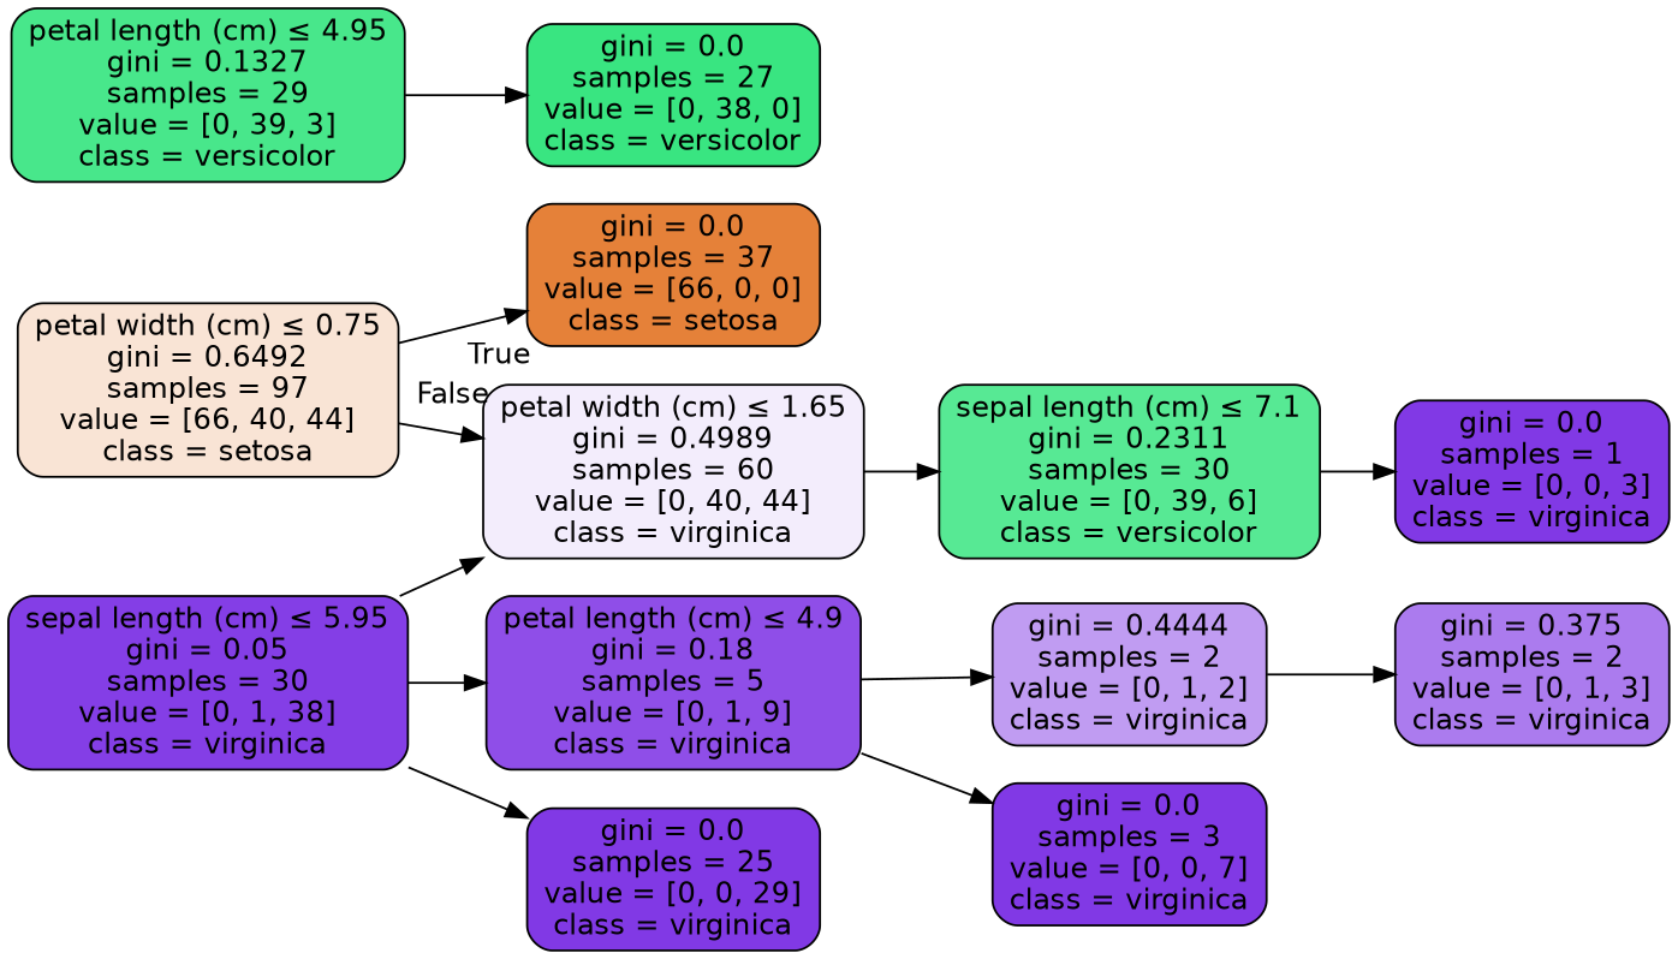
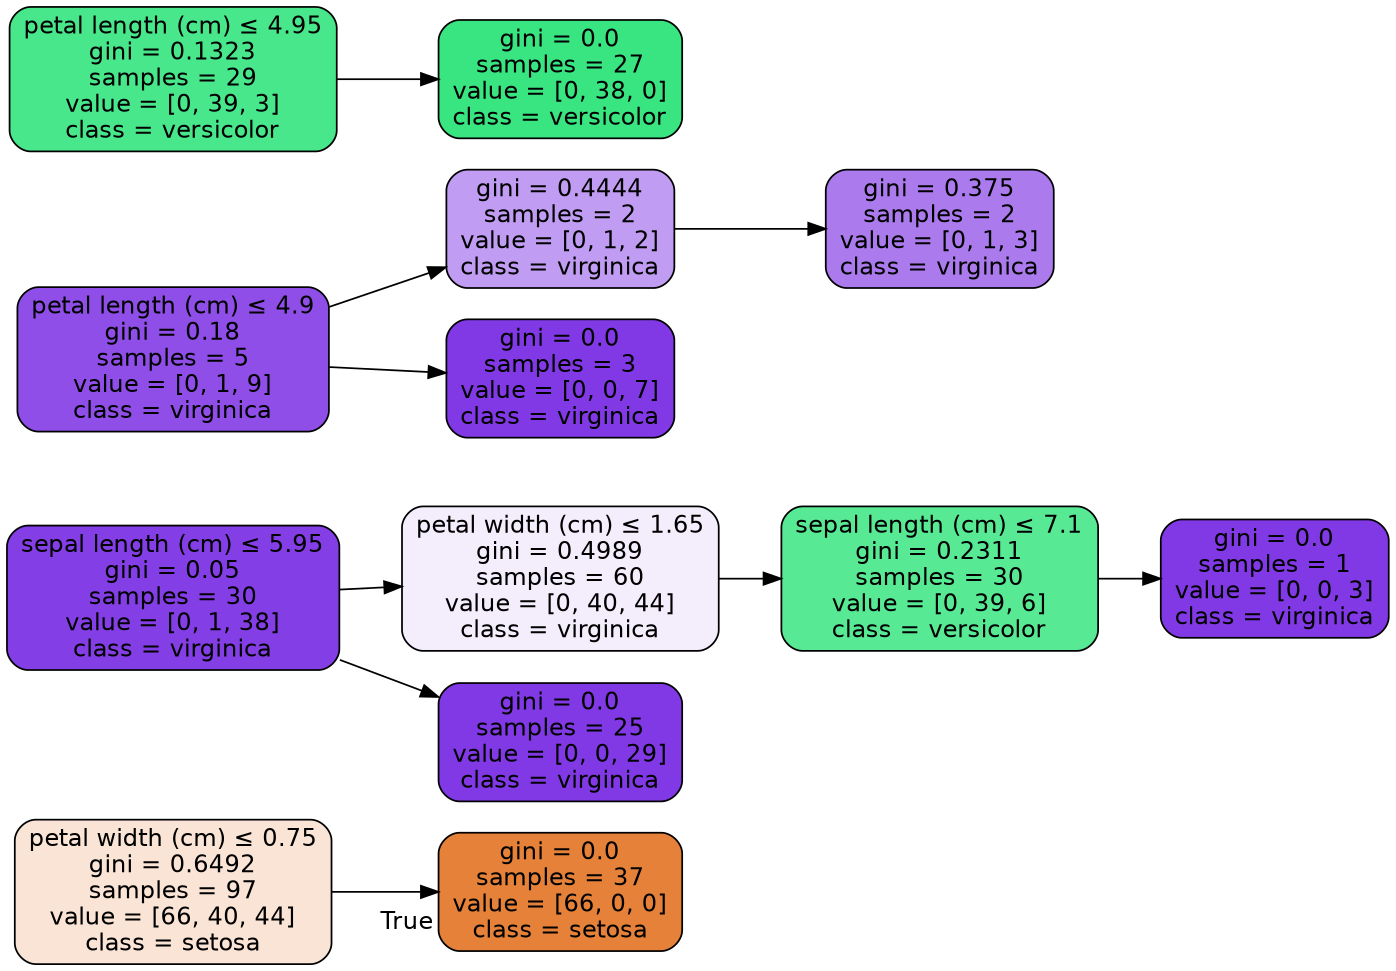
  digraph {
    rankdir=LR
    node [color=black fillcolor="#8139e5ff" fontname=helvetica shape=box style="filled, rounded"]
    edge [fontname=helvetica]
    n1 [fillcolor="#e5813935" label=<petal width (cm) &le; 0.75<br/>gini = 0.6492<br/>samples = 97<br/>value = [66, 40, 44]<br/>class = setosa>]
    n2 [fillcolor="#e58139ff" label=<gini = 0.0<br/>samples = 37<br/>value = [66, 0, 0]<br/>class = setosa>]
    n3 [fillcolor="#8139e517" label=<petal width (cm) &le; 1.65<br/>gini = 0.4989<br/>samples = 60<br/>value = [0, 40, 44]<br/>class = virginica>]
    n4 [fillcolor="#39e581d8" label=<sepal length (cm) &le; 7.1<br/>gini = 0.2311<br/>samples = 30<br/>value = [0, 39, 6]<br/>class = versicolor>]
    n5 [label=<gini = 0.0<br/>samples = 1<br/>value = [0, 0, 3]<br/>class = virginica>]
    n6 [fillcolor="#8139e5f8" label=<sepal length (cm) &le; 5.95<br/>gini = 0.05<br/>samples = 30<br/>value = [0, 1, 38]<br/>class = virginica>]
    n7 [fillcolor="#8139e5e3" label=<petal length (cm) &le; 4.9<br/>gini = 0.18<br/>samples = 5<br/>value = [0, 1, 9]<br/>class = virginica>]
    n8 [label=<gini = 0.0<br/>samples = 25<br/>value = [0, 0, 29]<br/>class = virginica>]
-   n9 [fillcolor="#39e581eb" label=<petal length (cm) &le; 4.95<br/>gini = 0.1327<br/>samples = 29<br/>value = [0, 39, 3]<br/>class = versicolor>]
+   n9 [fillcolor="#39e581eb" label=<petal length (cm) &le; 4.95<br/>gini = 0.1323<br/>samples = 29<br/>value = [0, 39, 3]<br/>class = versicolor>]
    n10 [fillcolor="#39e581ff" label=<gini = 0.0<br/>samples = 27<br/>value = [0, 38, 0]<br/>class = versicolor>]
    n11 [fillcolor="#8139e5aa" label=<gini = 0.375<br/>samples = 2<br/>value = [0, 1, 3]<br/>class = virginica>]
    n12 [fillcolor="#8139e57f" label=<gini = 0.4444<br/>samples = 2<br/>value = [0, 1, 2]<br/>class = virginica>]
    n13 [label=<gini = 0.0<br/>samples = 3<br/>value = [0, 0, 7]<br/>class = virginica>]
    n1 -> n2 [headlabel=True labelangle=45 labeldistance=2.5]
-   n1 -> n3 [headlabel=False labelangle=-45 labeldistance=2.5]
    n3 -> n4
    n4 -> n5
    n6 -> n3
-   n6 -> n7
    n6 -> n8
    n7 -> n12
    n7 -> n13
    n9 -> n10
    n12 -> n11
  }
